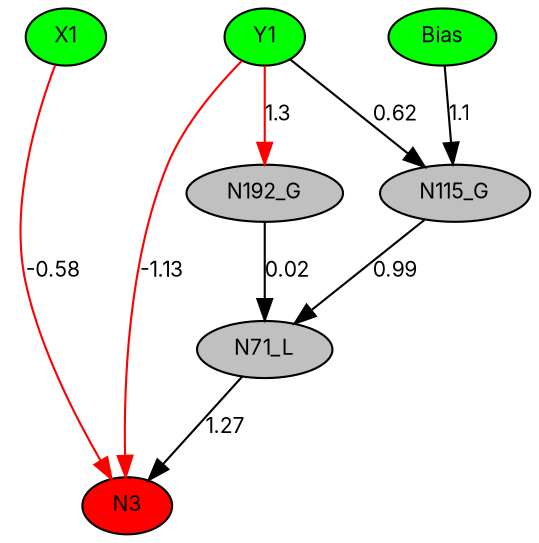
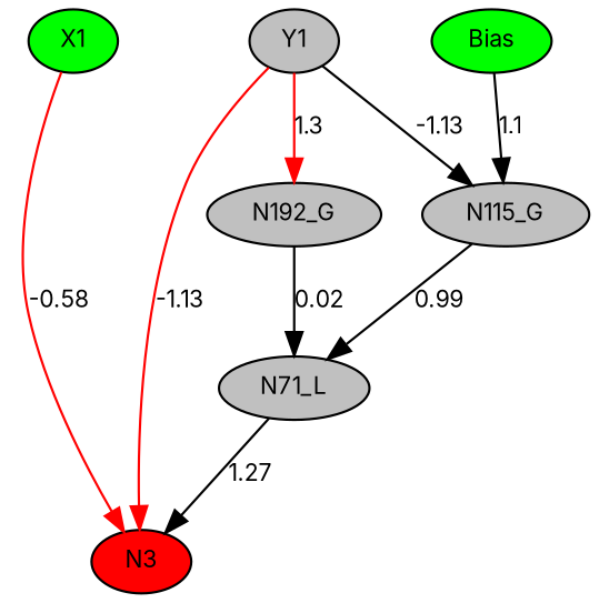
  digraph {
    fontname=Inter
    node [fillcolor=green fontname=Inter fontsize=10 shape=ellipse style=filled]
    edge [color=black fontname=Inter fontsize=10]
    N3 [fillcolor=red height=0.1 width=0.1]
    n2 [height=0.1 label=Bias width=0.1]
    n3 [height=0.1 label=X1 width=0.1]
-   n4 [height=0.1 label=Y1 width=0.1]
+   n4 [fillcolor=gray height=0.1 label=Y1 width=0.1]
    n5 [fillcolor=gray height=0.1 label=N115_G width=0.1]
    n6 [fillcolor=gray height=0.1 label=N192_G width=0.1]
    n7 [fillcolor=gray height=0.1 label=N71_L width=0.1]
    subgraph sub_1 {
      rank=same
      N3
    }
    subgraph sub_2 {
      rank=same
      n2
      n3
      n4
    }
    n2 -> n5 [label=1.1]
    n3 -> N3 [arrowType=inv color=red label=-0.58]
    n3 -> n4 [style=invis color="" fontsize=""]
    n4 -> N3 [arrowType=inv color=red label=-1.13]
    n4 -> n2 [style=invis color="" fontsize=""]
-   n4 -> n5 [label=0.62]
+   n4 -> n5 [label=-1.13]
    n4 -> n6 [color=red label=1.3]
    n5 -> n7 [label=0.99]
    n6 -> n7 [label=0.02]
    n7 -> N3 [label=1.27]
  }
